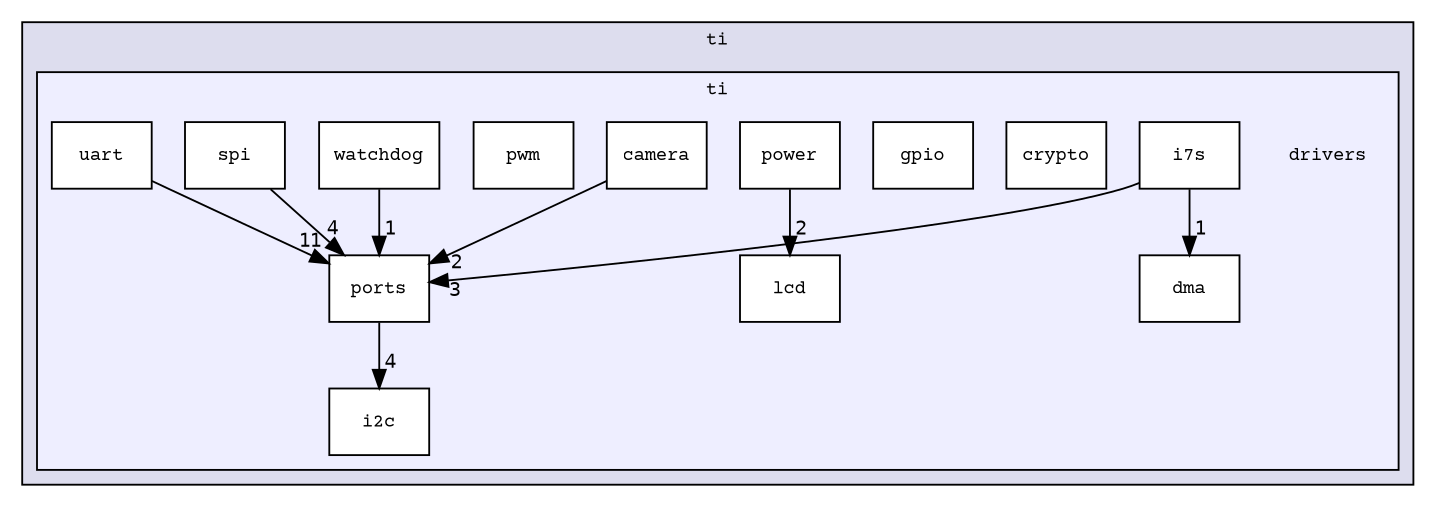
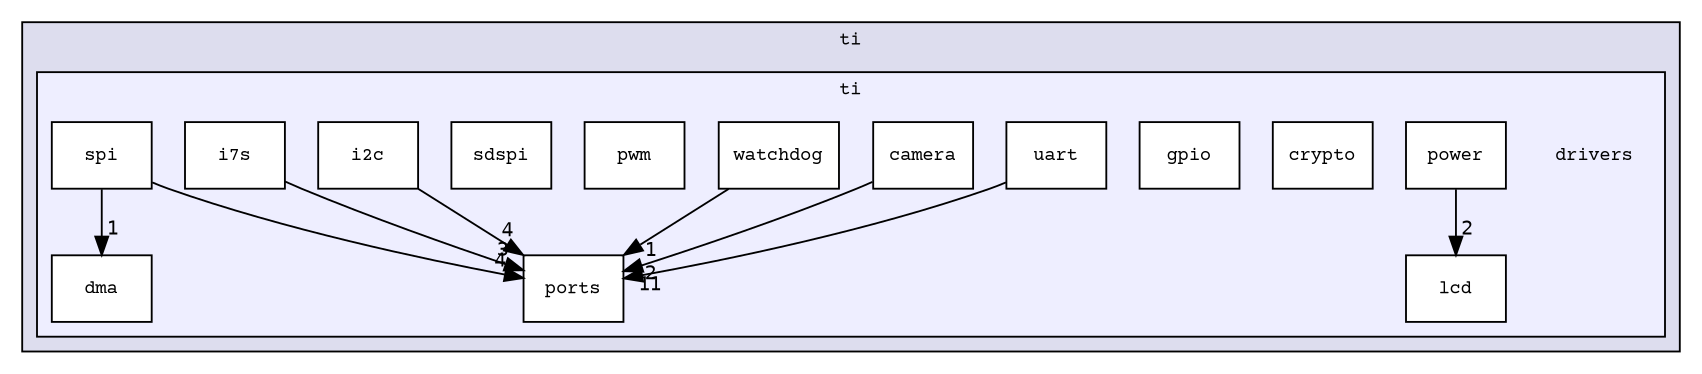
  digraph {
    compound=true
    fontname="Courier Prime"
    node [fontname="Courier Prime" fontsize=10 shape=box color=black fillcolor=white style=filled]
    edge [fontname="Courier Prime" headlabel=2 labeldistance=1.5 labelfontname=Helvetica labelfontsize=10]
    n1 [label=drivers shape=plaintext color="" fillcolor="" style=""]
    n2 [label=camera]
    n3 [label=crypto]
    n4 [label=dma]
    n5 [label=gpio]
    n6 [label=i2c]
    n7 [label=i7s]
    n8 [label=lcd]
    n9 [label=ports]
    n10 [label=power]
    n11 [label=pwm]
+   n12 [label=sdspi]
    n13 [label=spi]
    n14 [label=uart]
    n15 [label=watchdog]
    subgraph cluster_1 {
      bgcolor="#ddddee"
      fontsize=10
      label=ti
      pencolor=black
      subgraph cluster_2 {
        bgcolor="#eeeeff"
        fontsize=10
        label=ti
        pencolor=black
        n1
        n2
        n3
        n4
        n5
        n6
        n7
        n8
        n9
        n10
        n11
+       n12
        n13
        n14
        n15
      }
    }
    n2 -> n9
-   n9 -> n6 [headlabel=4]
+   n6 -> n9 [headlabel=4]
    n7 -> n9 [headlabel=3]
    n10 -> n8
-   n7 -> n4 [headlabel=1]
+   n13 -> n4 [headlabel=1]
    n13 -> n9 [headlabel=4]
    n14 -> n9 [headlabel=11]
    n15 -> n9 [headlabel=1]
  }
